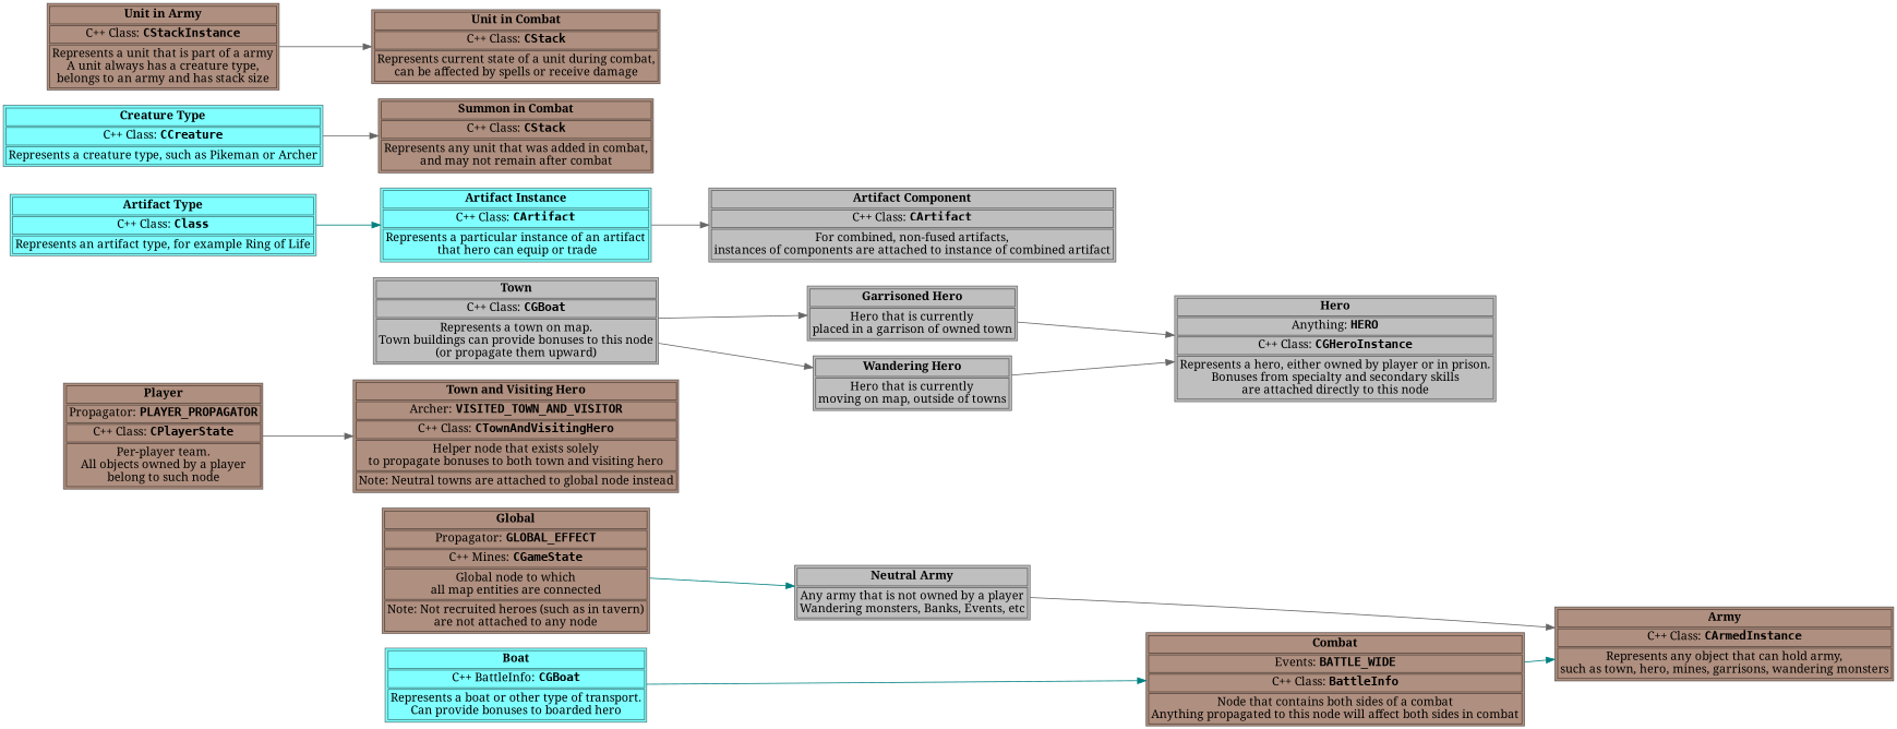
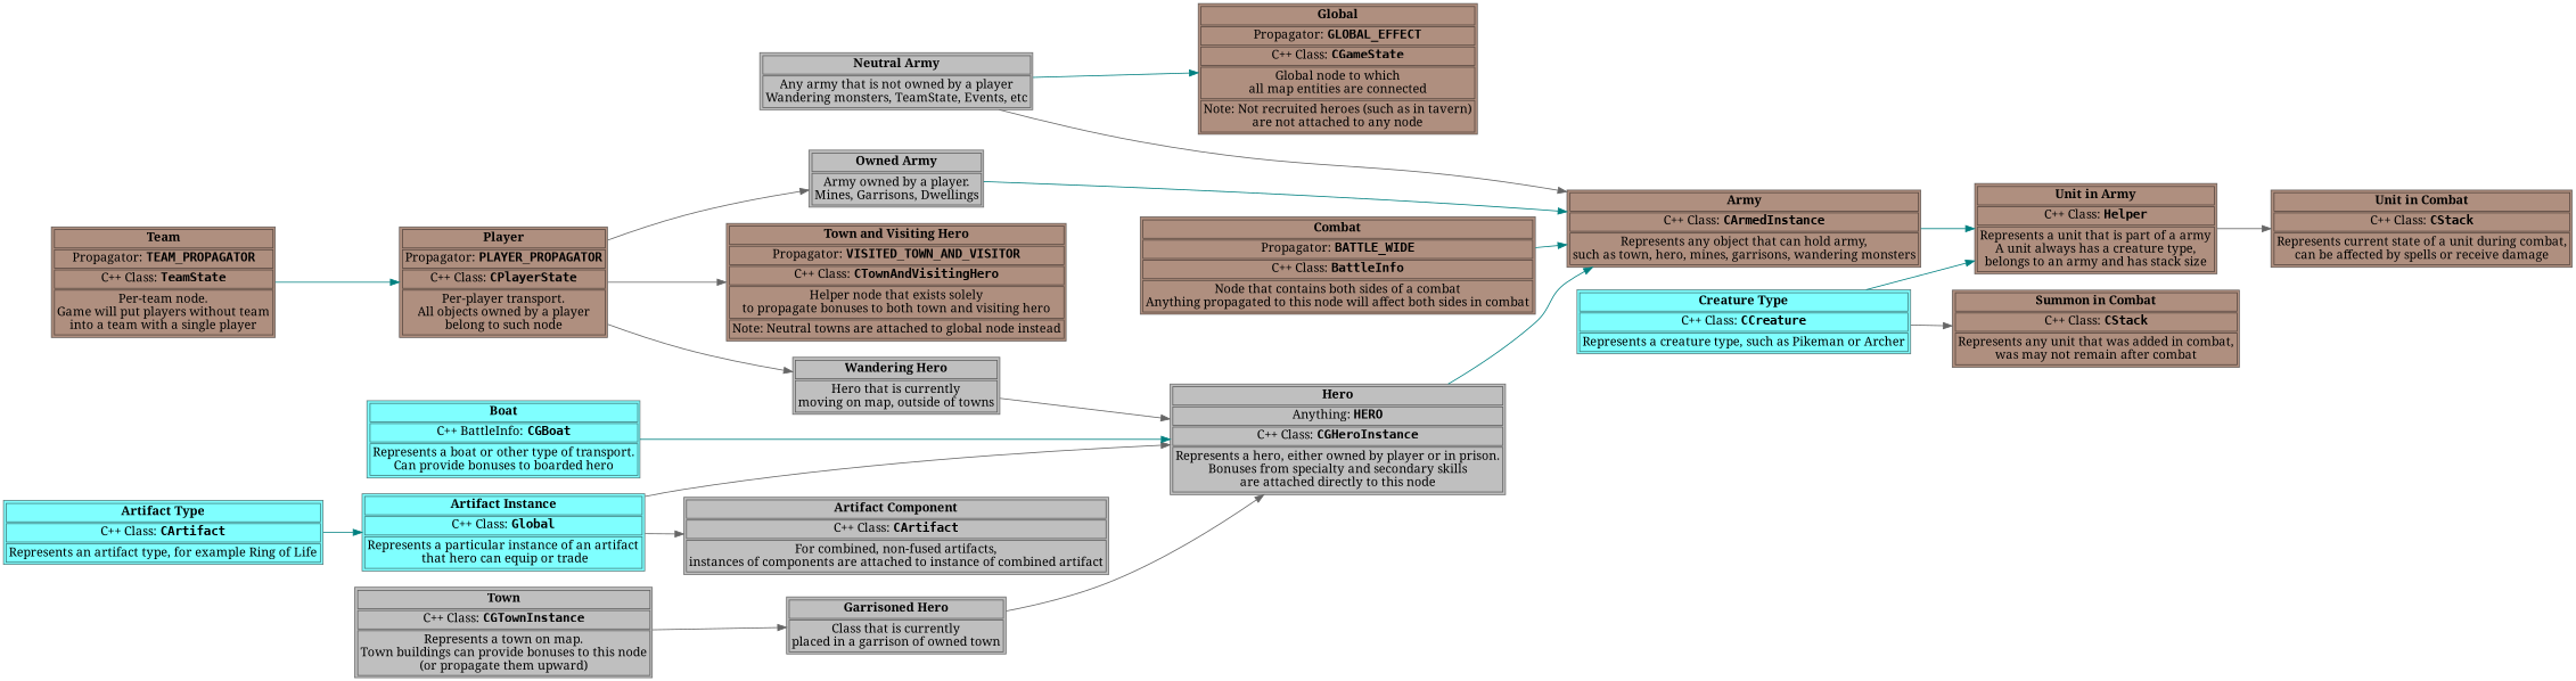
  digraph {
    fontname=monospace
    rankdir=LR
    node [fillcolor="#60200080" fontname="Noto Serif" pencolor="#00000080" shape=plain style=filled]
    edge [color=gray40 fontname="Noto Serif"]
-   n1 [label=<<table> 					<tr><td><b>Global</b></td></tr> 					<tr><td>Propagator: <font face="monospace"><b>GLOBAL_EFFECT</b></font></td></tr> 					<tr><td>C++ Mines: <font face="monospace"><b>CGameState</b></font></td></tr> 					<tr><td>Global node to which<br/>all map entities are connected</td></tr> 					<tr><td>Note: Not recruited heroes (such as in tavern)<br/>are not attached to any node</td></tr> 				</table>>]
-   n3 [label=<<table> 					<tr><td><b>Player</b></td></tr> 					<tr><td>Propagator: <font face="monospace"><b>PLAYER_PROPAGATOR</b></font></td></tr> 					<tr><td>C++ Class: <font face="monospace"><b>CPlayerState</b></font></td></tr> 					<tr><td>Per-player team.<br/>All objects owned by a player<br/>belong to such node</td></tr> 				</table>>]
+   n1 [label=<<table> 					<tr><td><b>Global</b></td></tr> 					<tr><td>Propagator: <font face="monospace"><b>GLOBAL_EFFECT</b></font></td></tr> 					<tr><td>C++ Class: <font face="monospace"><b>CGameState</b></font></td></tr> 					<tr><td>Global node to which<br/>all map entities are connected</td></tr> 					<tr><td>Note: Not recruited heroes (such as in tavern)<br/>are not attached to any node</td></tr> 				</table>>]
+   n2 [label=<<table> 					<tr><td><b>Team</b></td></tr> 					<tr><td>Propagator: <font face="monospace"><b>TEAM_PROPAGATOR</b></font></td></tr> 					<tr><td>C++ Class: <font face="monospace"><b>TeamState</b></font></td></tr> 					<tr><td>Per-team node.<br/>Game will put players without team<br/>into a team with a single player</td></tr> 				</table>>]
+   n3 [label=<<table> 					<tr><td><b>Player</b></td></tr> 					<tr><td>Propagator: <font face="monospace"><b>PLAYER_PROPAGATOR</b></font></td></tr> 					<tr><td>C++ Class: <font face="monospace"><b>CPlayerState</b></font></td></tr> 					<tr><td>Per-player transport.<br/>All objects owned by a player<br/>belong to such node</td></tr> 				</table>>]
    n4 [fillcolor="#80808080" label=<<table> 					<tr><td><b>Hero</b></td></tr> 					<tr><td>Anything: <font face="monospace"><b>HERO</b></font></td></tr> 					<tr><td>C++ Class: <font face="monospace"><b>CGHeroInstance</b></font></td></tr> 					<tr><td>Represents a hero, either owned by player or in prison.<br/>Bonuses from specialty and secondary skills<br/>are attached directly to this node</td></tr> 				</table>>]
-   n5 [label=<<table> 					<tr><td><b>Combat</b></td></tr> 					<tr><td>Events: <font face="monospace"><b>BATTLE_WIDE</b></font></td></tr> 					<tr><td>C++ Class: <font face="monospace"><b>BattleInfo</b></font></td></tr> 					<tr><td>Node that contains both sides of a combat<br/>Anything propagated to this node will affect both sides in combat</td></tr> 				</table>>]
-   n6 [fillcolor="#80808080" label=<<table> 					<tr><td><b>Garrisoned Hero</b></td></tr> 					<tr><td>Hero that is currently<br/>placed in a garrison of owned town</td></tr> 				</table>>]
+   n5 [label=<<table> 					<tr><td><b>Combat</b></td></tr> 					<tr><td>Propagator: <font face="monospace"><b>BATTLE_WIDE</b></font></td></tr> 					<tr><td>C++ Class: <font face="monospace"><b>BattleInfo</b></font></td></tr> 					<tr><td>Node that contains both sides of a combat<br/>Anything propagated to this node will affect both sides in combat</td></tr> 				</table>>]
+   n6 [fillcolor="#80808080" label=<<table> 					<tr><td><b>Garrisoned Hero</b></td></tr> 					<tr><td>Class that is currently<br/>placed in a garrison of owned town</td></tr> 				</table>>]
    n7 [fillcolor="#80808080" label=<<table> 					<tr><td><b>Wandering Hero</b></td></tr> 					<tr><td>Hero that is currently<br/>moving on map, outside of towns</td></tr> 				</table>>]
-   n8 [fillcolor="#80808080" label=<<table> 					<tr><td><b>Neutral Army</b></td></tr> 					<tr><td>Any army that is not owned by a player<br/>Wandering monsters, Banks, Events, etc</td></tr> 				</table>>]
-   n10 [fillcolor="#80808080" label=<<table> 					<tr><td><b>Town</b></td></tr> 					<tr><td>C++ Class: <font face="monospace"><b>CGBoat</b></font></td></tr> 					<tr><td>Represents a town on map.<br/>Town buildings can provide bonuses to this node<br/>(or propagate them upward)</td></tr> 				</table>>]
-   n11 [fillcolor="#00FFFF80" label=<<table> 					<tr><td><b>Artifact Instance</b></td></tr> 					<tr><td>C++ Class: <font face="monospace"><b>CArtifact</b></font></td></tr> 					<tr><td>Represents a particular instance of an artifact<br/> that hero can equip or trade</td></tr> 				</table>>]
+   n8 [fillcolor="#80808080" label=<<table> 					<tr><td><b>Neutral Army</b></td></tr> 					<tr><td>Any army that is not owned by a player<br/>Wandering monsters, TeamState, Events, etc</td></tr> 				</table>>]
+   n9 [fillcolor="#80808080" label=<<table> 					<tr><td><b>Owned Army</b></td></tr> 					<tr><td>Army owned by a player.<br/>Mines, Garrisons, Dwellings</td></tr> 				</table>>]
+   n10 [fillcolor="#80808080" label=<<table> 					<tr><td><b>Town</b></td></tr> 					<tr><td>C++ Class: <font face="monospace"><b>CGTownInstance</b></font></td></tr> 					<tr><td>Represents a town on map.<br/>Town buildings can provide bonuses to this node<br/>(or propagate them upward)</td></tr> 				</table>>]
+   n11 [fillcolor="#00FFFF80" label=<<table> 					<tr><td><b>Artifact Instance</b></td></tr> 					<tr><td>C++ Class: <font face="monospace"><b>Global</b></font></td></tr> 					<tr><td>Represents a particular instance of an artifact<br/> that hero can equip or trade</td></tr> 				</table>>]
    n12 [fillcolor="#00FFFF80" label=<<table> 					<tr><td><b>Boat</b></td></tr> 					<tr><td>C++ BattleInfo: <font face="monospace"><b>CGBoat</b></font></td></tr> 					<tr><td>Represents a boat or other type of transport.<br/>Can provide bonuses to boarded hero</td></tr> 				</table>>]
-   n13 [label=<<table> 					<tr><td><b>Town and Visiting Hero</b></td></tr> 					<tr><td>Archer: <font face="monospace"><b>VISITED_TOWN_AND_VISITOR</b></font></td></tr> 					<tr><td>C++ Class: <font face="monospace"><b>CTownAndVisitingHero</b></font></td></tr> 					<tr><td>Helper node that exists solely<br/>to propagate bonuses to both town and visiting hero</td></tr> 					<tr><td>Note: Neutral towns are attached to global node instead</td></tr>  				</table>>]
+   n13 [label=<<table> 					<tr><td><b>Town and Visiting Hero</b></td></tr> 					<tr><td>Propagator: <font face="monospace"><b>VISITED_TOWN_AND_VISITOR</b></font></td></tr> 					<tr><td>C++ Class: <font face="monospace"><b>CTownAndVisitingHero</b></font></td></tr> 					<tr><td>Helper node that exists solely<br/>to propagate bonuses to both town and visiting hero</td></tr> 					<tr><td>Note: Neutral towns are attached to global node instead</td></tr>  				</table>>]
    n14 [fillcolor="#00FFFF80" label=<<table> 					<tr><td><b>Creature Type</b></td></tr> 					<tr><td>C++ Class: <font face="monospace"><b>CCreature</b></font></td></tr> 					<tr><td>Represents a creature type, such as Pikeman or Archer</td></tr> 				</table>>]
-   n15 [fillcolor="#00FFFF80" label=<<table> 					<tr><td><b>Artifact Type</b></td></tr> 					<tr><td>C++ Class: <font face="monospace"><b>Class</b></font></td></tr> 					<tr><td>Represents an artifact type, for example Ring of Life</td></tr> 				</table>>]
+   n15 [fillcolor="#00FFFF80" label=<<table> 					<tr><td><b>Artifact Type</b></td></tr> 					<tr><td>C++ Class: <font face="monospace"><b>CArtifact</b></font></td></tr> 					<tr><td>Represents an artifact type, for example Ring of Life</td></tr> 				</table>>]
    n16 [fillcolor="#80808080" label=<<table> 					<tr><td><b>Artifact Component</b></td></tr> 					<tr><td>C++ Class: <font face="monospace"><b>CArtifact</b></font></td></tr> 					<tr><td>For combined, non-fused artifacts,<br/>instances of components are attached to instance of combined artifact</td></tr> 				</table>>]
    n17 [label=<<table> 					<tr><td><b>Army</b></td></tr> 					<tr><td>C++ Class: <font face="monospace"><b>CArmedInstance</b></font></td></tr> 					<tr><td>Represents any object that can hold army,<br/>such as town, hero, mines, garrisons, wandering monsters</td></tr> 				</table>>]
-   n18 [label=<<table> 					<tr><td><b>Unit in Army</b></td></tr> 					<tr><td>C++ Class: <font face="monospace"><b>CStackInstance</b></font></td></tr> 					<tr><td>Represents a unit that is part of a army<br/>A unit always has a creature type,<br/>belongs to an army and has stack size</td></tr> 				</table>>]
+   n18 [label=<<table> 					<tr><td><b>Unit in Army</b></td></tr> 					<tr><td>C++ Class: <font face="monospace"><b>Helper</b></font></td></tr> 					<tr><td>Represents a unit that is part of a army<br/>A unit always has a creature type,<br/>belongs to an army and has stack size</td></tr> 				</table>>]
    n19 [label=<<table> 					<tr><td><b>Unit in Combat</b></td></tr> 					<tr><td>C++ Class: <font face="monospace"><b>CStack</b></font></td></tr> 					<tr><td>Represents current state of a unit during combat,<br/>can be affected by spells or receive damage</td></tr> 				</table>>]
-   n20 [label=<<table> 					<tr><td><b>Summon in Combat</b></td></tr> 					<tr><td>C++ Class: <font face="monospace"><b>CStack</b></font></td></tr> 					<tr><td>Represents any unit that was added in combat,<br/>and may not remain after combat</td></tr> 				</table>>]
+   n20 [label=<<table> 					<tr><td><b>Summon in Combat</b></td></tr> 					<tr><td>C++ Class: <font face="monospace"><b>CStack</b></font></td></tr> 					<tr><td>Represents any unit that was added in combat,<br/>was may not remain after combat</td></tr> 				</table>>]
    subgraph sub_1 {
      n1
+     n2
      n3
    }
    subgraph sub_2 {
      rank=same
      n4
      n5
    }
    subgraph sub_3 {
      rank=same
      n6
      n7
      n8
+     n9
    }
    subgraph sub_4 {
      rank=same
      n10
      n11
      n12
    }
    subgraph sub_5 {
      n5
      n13
      n14
      n15
      n16
      n17
      n18
      n19
      n20
    }
-   n1 -> n8 [color=teal]
-   n10 -> n7
+   n8 -> n1 [color=teal]
+   n2 -> n3 [color=teal]
+   n3 -> n7
+   n3 -> n9
    n3 -> n13
+   n4 -> n17 [color=teal]
    n5 -> n17 [color=teal]
    n6 -> n4
    n7 -> n4
    n8 -> n17
+   n9 -> n17 [color=teal]
    n10 -> n6
+   n11 -> n4
    n11 -> n16
-   n12 -> n5 [color=teal]
+   n12 -> n4 [color=teal]
+   n14 -> n18 [color=teal]
    n14 -> n20
    n15 -> n11 [color=teal]
+   n17 -> n18 [color=teal]
    n18 -> n19
  }
